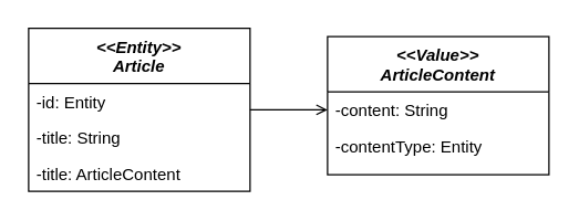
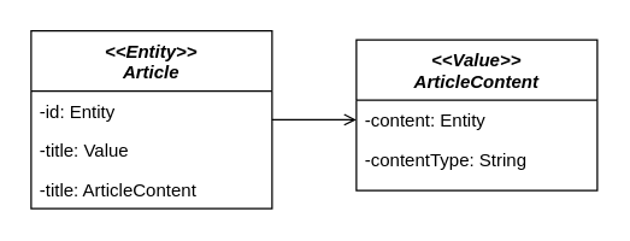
  <mxCell id="0" />
  <mxCell id="1" parent="0" />
  <mxCell id="2" value="&lt;&lt;Value&gt;&gt;&#10;ArticleContent" style="swimlane;fontStyle=3;align=center;verticalAlign=top;childLayout=stackLayout;horizontal=1;startSize=40;horizontalStack=0;resizeParent=1;resizeLast=0;collapsible=1;marginBottom=0;rounded=0;shadow=0;strokeWidth=1;" vertex="1" parent="1"><mxGeometry x="236" y="26" width="160" height="100" as="geometry"><mxRectangle x="230" y="140" width="160" height="26" as="alternateBounds" /></mxGeometry></mxCell>
- <mxCell id="3" value="-content: String" style="text;align=left;verticalAlign=top;spacingLeft=4;spacingRight=4;overflow=hidden;rotatable=0;points=[[0,0.5],[1,0.5]];portConstraint=eastwest;rounded=0;shadow=0;html=0;" vertex="1" parent="2"><mxGeometry y="40" width="160" height="26" as="geometry" /></mxCell>
- <mxCell id="4" value="-contentType: Entity" style="text;align=left;verticalAlign=top;spacingLeft=4;spacingRight=4;overflow=hidden;rotatable=0;points=[[0,0.5],[1,0.5]];portConstraint=eastwest;rounded=0;shadow=0;html=0;" vertex="1" parent="2"><mxGeometry y="66" width="160" height="26" as="geometry" /></mxCell>
+ <mxCell id="3" value="-content: Entity" style="text;align=left;verticalAlign=top;spacingLeft=4;spacingRight=4;overflow=hidden;rotatable=0;points=[[0,0.5],[1,0.5]];portConstraint=eastwest;rounded=0;shadow=0;html=0;" vertex="1" parent="2"><mxGeometry y="40" width="160" height="26" as="geometry" /></mxCell>
+ <mxCell id="4" value="-contentType: String" style="text;align=left;verticalAlign=top;spacingLeft=4;spacingRight=4;overflow=hidden;rotatable=0;points=[[0,0.5],[1,0.5]];portConstraint=eastwest;rounded=0;shadow=0;html=0;" vertex="1" parent="2"><mxGeometry y="66" width="160" height="26" as="geometry" /></mxCell>
  <mxCell id="5" style="edgeStyle=orthogonalEdgeStyle;rounded=0;orthogonalLoop=1;jettySize=auto;html=1;entryX=0;entryY=0.5;entryDx=0;entryDy=0;endArrow=open;endFill=0;" edge="1" parent="1" source="6" target="3"><mxGeometry relative="1" as="geometry" /></mxCell>
  <mxCell id="6" value="&lt;&lt;Entity&gt;&gt;&#10;Article" style="swimlane;fontStyle=3;align=center;verticalAlign=top;childLayout=stackLayout;horizontal=1;startSize=40;horizontalStack=0;resizeParent=1;resizeLast=0;collapsible=1;marginBottom=0;rounded=0;shadow=0;strokeWidth=1;" vertex="1" parent="1"><mxGeometry x="20" y="20" width="160" height="118" as="geometry"><mxRectangle x="230" y="140" width="160" height="26" as="alternateBounds" /></mxGeometry></mxCell>
  <mxCell id="7" value="-id: Entity" style="text;align=left;verticalAlign=top;spacingLeft=4;spacingRight=4;overflow=hidden;rotatable=0;points=[[0,0.5],[1,0.5]];portConstraint=eastwest;" vertex="1" parent="6"><mxGeometry y="40" width="160" height="26" as="geometry" /></mxCell>
- <mxCell id="8" value="-title: String" style="text;align=left;verticalAlign=top;spacingLeft=4;spacingRight=4;overflow=hidden;rotatable=0;points=[[0,0.5],[1,0.5]];portConstraint=eastwest;rounded=0;shadow=0;html=0;" vertex="1" parent="6"><mxGeometry y="66" width="160" height="26" as="geometry" /></mxCell>
+ <mxCell id="8" value="-title: Value" style="text;align=left;verticalAlign=top;spacingLeft=4;spacingRight=4;overflow=hidden;rotatable=0;points=[[0,0.5],[1,0.5]];portConstraint=eastwest;rounded=0;shadow=0;html=0;" vertex="1" parent="6"><mxGeometry y="66" width="160" height="26" as="geometry" /></mxCell>
  <mxCell id="9" value="-title: ArticleContent" style="text;align=left;verticalAlign=top;spacingLeft=4;spacingRight=4;overflow=hidden;rotatable=0;points=[[0,0.5],[1,0.5]];portConstraint=eastwest;rounded=0;shadow=0;html=0;" vertex="1" parent="6"><mxGeometry y="92" width="160" height="26" as="geometry" /></mxCell>
